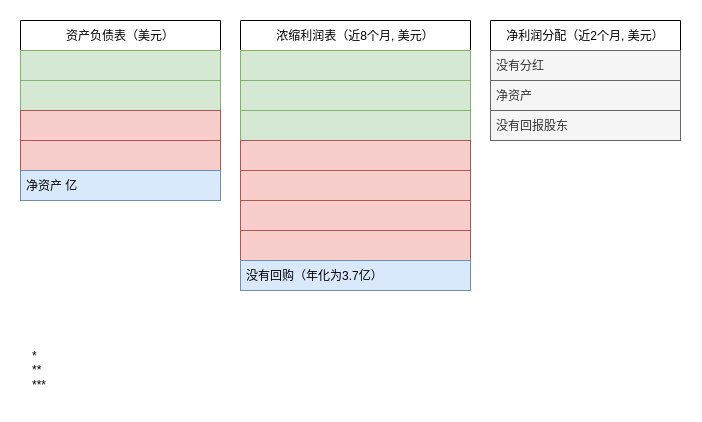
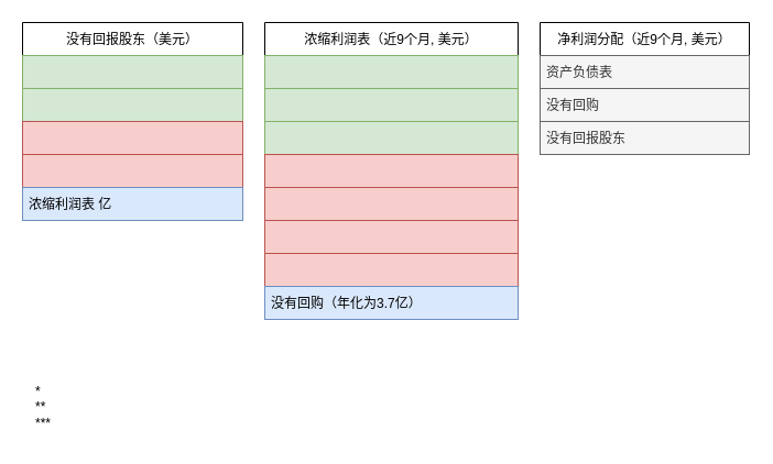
  <mxCell id="0" />
  <mxCell id="1" parent="0" />
- <mxCell id="2" value="资产负债表（美元）" style="swimlane;fontStyle=0;childLayout=stackLayout;horizontal=1;startSize=30;horizontalStack=0;resizeParent=1;resizeParentMax=0;resizeLast=0;collapsible=1;marginBottom=0;" parent="1" vertex="1"><mxGeometry x="20" y="20" width="200" height="180" as="geometry"><mxRectangle x="100" y="350" width="140" height="30" as="alternateBounds" /></mxGeometry></mxCell>
+ <mxCell id="2" value="没有回报股东（美元）" style="swimlane;fontStyle=0;childLayout=stackLayout;horizontal=1;startSize=30;horizontalStack=0;resizeParent=1;resizeParentMax=0;resizeLast=0;collapsible=1;marginBottom=0;" parent="1" vertex="1"><mxGeometry x="20" y="20" width="200" height="180" as="geometry"><mxRectangle x="100" y="350" width="140" height="30" as="alternateBounds" /></mxGeometry></mxCell>
  <mxCell id="3" value="" style="text;strokeColor=#82b366;fillColor=#d5e8d4;align=left;verticalAlign=middle;spacingLeft=4;spacingRight=4;overflow=hidden;points=[[0,0.5],[1,0.5]];portConstraint=eastwest;rotatable=0;" parent="2" vertex="1"><mxGeometry y="30" width="200" height="30" as="geometry" /></mxCell>
  <mxCell id="4" value="" style="text;strokeColor=#82b366;fillColor=#d5e8d4;align=left;verticalAlign=middle;spacingLeft=4;spacingRight=4;overflow=hidden;points=[[0,0.5],[1,0.5]];portConstraint=eastwest;rotatable=0;" parent="2" vertex="1"><mxGeometry y="60" width="200" height="30" as="geometry" /></mxCell>
  <mxCell id="5" value="" style="text;strokeColor=#b85450;fillColor=#f8cecc;align=left;verticalAlign=middle;spacingLeft=4;spacingRight=4;overflow=hidden;points=[[0,0.5],[1,0.5]];portConstraint=eastwest;rotatable=0;" parent="2" vertex="1"><mxGeometry y="90" width="200" height="30" as="geometry" /></mxCell>
  <mxCell id="6" value="" style="text;strokeColor=#b85450;fillColor=#f8cecc;align=left;verticalAlign=middle;spacingLeft=4;spacingRight=4;overflow=hidden;points=[[0,0.5],[1,0.5]];portConstraint=eastwest;rotatable=0;" parent="2" vertex="1"><mxGeometry y="120" width="200" height="30" as="geometry" /></mxCell>
- <mxCell id="7" value="净资产 亿" style="text;strokeColor=#6c8ebf;fillColor=#dae8fc;align=left;verticalAlign=middle;spacingLeft=4;spacingRight=4;overflow=hidden;points=[[0,0.5],[1,0.5]];portConstraint=eastwest;rotatable=0;" parent="2" vertex="1"><mxGeometry y="150" width="200" height="30" as="geometry" /></mxCell>
- <mxCell id="8" value="浓缩利润表（近8个月, 美元）" style="swimlane;fontStyle=0;childLayout=stackLayout;horizontal=1;startSize=30;horizontalStack=0;resizeParent=1;resizeParentMax=0;resizeLast=0;collapsible=1;marginBottom=0;" parent="1" vertex="1"><mxGeometry x="240" y="20" width="230" height="270" as="geometry" /></mxCell>
+ <mxCell id="7" value="浓缩利润表 亿" style="text;strokeColor=#6c8ebf;fillColor=#dae8fc;align=left;verticalAlign=middle;spacingLeft=4;spacingRight=4;overflow=hidden;points=[[0,0.5],[1,0.5]];portConstraint=eastwest;rotatable=0;" parent="2" vertex="1"><mxGeometry y="150" width="200" height="30" as="geometry" /></mxCell>
+ <mxCell id="8" value="浓缩利润表（近9个月, 美元）" style="swimlane;fontStyle=0;childLayout=stackLayout;horizontal=1;startSize=30;horizontalStack=0;resizeParent=1;resizeParentMax=0;resizeLast=0;collapsible=1;marginBottom=0;" parent="1" vertex="1"><mxGeometry x="240" y="20" width="230" height="270" as="geometry" /></mxCell>
  <mxCell id="9" value="" style="text;strokeColor=#82b366;fillColor=#d5e8d4;align=left;verticalAlign=middle;spacingLeft=4;spacingRight=4;overflow=hidden;points=[[0,0.5],[1,0.5]];portConstraint=eastwest;rotatable=0;" parent="8" vertex="1"><mxGeometry y="30" width="230" height="30" as="geometry" /></mxCell>
  <mxCell id="10" value="" style="text;strokeColor=#82b366;fillColor=#d5e8d4;align=left;verticalAlign=middle;spacingLeft=4;spacingRight=4;overflow=hidden;points=[[0,0.5],[1,0.5]];portConstraint=eastwest;rotatable=0;" parent="8" vertex="1"><mxGeometry y="60" width="230" height="30" as="geometry" /></mxCell>
  <mxCell id="11" value="" style="text;strokeColor=#82b366;fillColor=#d5e8d4;align=left;verticalAlign=middle;spacingLeft=4;spacingRight=4;overflow=hidden;points=[[0,0.5],[1,0.5]];portConstraint=eastwest;rotatable=0;" parent="8" vertex="1"><mxGeometry y="90" width="230" height="30" as="geometry" /></mxCell>
  <mxCell id="12" value="" style="text;strokeColor=#b85450;fillColor=#f8cecc;align=left;verticalAlign=middle;spacingLeft=4;spacingRight=4;overflow=hidden;points=[[0,0.5],[1,0.5]];portConstraint=eastwest;rotatable=0;" parent="8" vertex="1"><mxGeometry y="120" width="230" height="30" as="geometry" /></mxCell>
  <mxCell id="13" value="" style="text;strokeColor=#b85450;fillColor=#f8cecc;align=left;verticalAlign=middle;spacingLeft=4;spacingRight=4;overflow=hidden;points=[[0,0.5],[1,0.5]];portConstraint=eastwest;rotatable=0;" parent="8" vertex="1"><mxGeometry y="150" width="230" height="30" as="geometry" /></mxCell>
  <mxCell id="14" value="" style="text;strokeColor=#b85450;fillColor=#f8cecc;align=left;verticalAlign=middle;spacingLeft=4;spacingRight=4;overflow=hidden;points=[[0,0.5],[1,0.5]];portConstraint=eastwest;rotatable=0;" parent="8" vertex="1"><mxGeometry y="180" width="230" height="30" as="geometry" /></mxCell>
  <mxCell id="15" value="" style="text;strokeColor=#b85450;fillColor=#f8cecc;align=left;verticalAlign=middle;spacingLeft=4;spacingRight=4;overflow=hidden;points=[[0,0.5],[1,0.5]];portConstraint=eastwest;rotatable=0;" parent="8" vertex="1"><mxGeometry y="210" width="230" height="30" as="geometry" /></mxCell>
  <mxCell id="16" value="没有回购（年化为3.7亿）" style="text;strokeColor=#6c8ebf;fillColor=#dae8fc;align=left;verticalAlign=middle;spacingLeft=4;spacingRight=4;overflow=hidden;points=[[0,0.5],[1,0.5]];portConstraint=eastwest;rotatable=0;" parent="8" vertex="1"><mxGeometry y="240" width="230" height="30" as="geometry" /></mxCell>
  <mxCell id="17" value="&lt;span&gt;*&lt;/span&gt;&lt;span&gt;&lt;br&gt;*&lt;/span&gt;&lt;span&gt;*&lt;/span&gt;&lt;span&gt;&lt;br&gt;&lt;/span&gt;&lt;span&gt;***&lt;/span&gt;&lt;span&gt;&lt;br&gt;&lt;/span&gt;" style="text;html=1;strokeColor=none;fillColor=none;align=left;verticalAlign=middle;whiteSpace=wrap;rounded=0;" parent="1" vertex="1"><mxGeometry x="30" y="340" width="370" height="60" as="geometry" /></mxCell>
- <mxCell id="18" value="净利润分配（近2个月, 美元）" style="swimlane;fontStyle=0;childLayout=stackLayout;horizontal=1;startSize=30;horizontalStack=0;resizeParent=1;resizeParentMax=0;resizeLast=0;collapsible=1;marginBottom=0;labelBackgroundColor=none;align=center;" parent="1" vertex="1"><mxGeometry x="490" y="20" width="190" height="120" as="geometry" /></mxCell>
- <mxCell id="19" value="没有分红" style="text;strokeColor=#666666;fillColor=#f5f5f5;align=left;verticalAlign=middle;spacingLeft=4;spacingRight=4;overflow=hidden;points=[[0,0.5],[1,0.5]];portConstraint=eastwest;rotatable=0;labelBackgroundColor=none;fontColor=#333333;" parent="18" vertex="1"><mxGeometry y="30" width="190" height="30" as="geometry" /></mxCell>
- <mxCell id="20" value="净资产" style="text;strokeColor=#666666;fillColor=#f5f5f5;align=left;verticalAlign=middle;spacingLeft=4;spacingRight=4;overflow=hidden;points=[[0,0.5],[1,0.5]];portConstraint=eastwest;rotatable=0;labelBackgroundColor=none;fontColor=#333333;" parent="18" vertex="1"><mxGeometry y="60" width="190" height="30" as="geometry" /></mxCell>
+ <mxCell id="18" value="净利润分配（近9个月, 美元）" style="swimlane;fontStyle=0;childLayout=stackLayout;horizontal=1;startSize=30;horizontalStack=0;resizeParent=1;resizeParentMax=0;resizeLast=0;collapsible=1;marginBottom=0;labelBackgroundColor=none;align=center;" parent="1" vertex="1"><mxGeometry x="490" y="20" width="190" height="120" as="geometry" /></mxCell>
+ <mxCell id="19" value="资产负债表" style="text;strokeColor=#666666;fillColor=#f5f5f5;align=left;verticalAlign=middle;spacingLeft=4;spacingRight=4;overflow=hidden;points=[[0,0.5],[1,0.5]];portConstraint=eastwest;rotatable=0;labelBackgroundColor=none;fontColor=#333333;" parent="18" vertex="1"><mxGeometry y="30" width="190" height="30" as="geometry" /></mxCell>
+ <mxCell id="20" value="没有回购" style="text;strokeColor=#666666;fillColor=#f5f5f5;align=left;verticalAlign=middle;spacingLeft=4;spacingRight=4;overflow=hidden;points=[[0,0.5],[1,0.5]];portConstraint=eastwest;rotatable=0;labelBackgroundColor=none;fontColor=#333333;" parent="18" vertex="1"><mxGeometry y="60" width="190" height="30" as="geometry" /></mxCell>
  <mxCell id="21" value="没有回报股东" style="text;strokeColor=#666666;fillColor=#f5f5f5;align=left;verticalAlign=middle;spacingLeft=4;spacingRight=4;overflow=hidden;points=[[0,0.5],[1,0.5]];portConstraint=eastwest;rotatable=0;labelBackgroundColor=none;fontColor=#333333;" parent="18" vertex="1"><mxGeometry y="90" width="190" height="30" as="geometry" /></mxCell>
